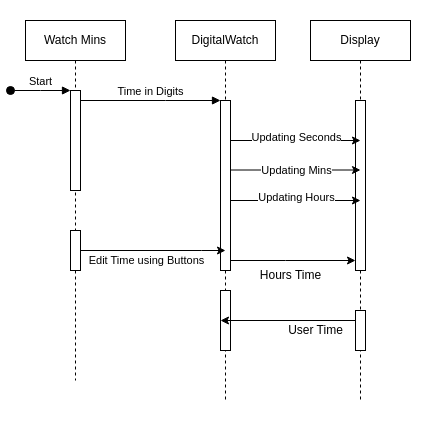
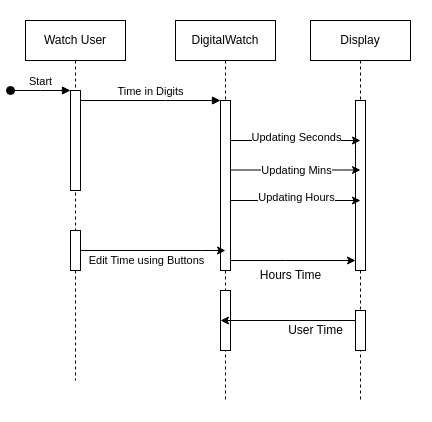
  <mxCell id="0" />
  <mxCell id="1" parent="0" />
- <mxCell id="2" value="Watch Mins" style="shape=umlLifeline;perimeter=lifelinePerimeter;whiteSpace=wrap;html=1;container=0;dropTarget=0;collapsible=0;recursiveResize=0;outlineConnect=0;portConstraint=eastwest;newEdgeStyle={&quot;edgeStyle&quot;:&quot;elbowEdgeStyle&quot;,&quot;elbow&quot;:&quot;vertical&quot;,&quot;curved&quot;:0,&quot;rounded&quot;:0};" parent="1" vertex="1"><mxGeometry x="20" y="20" width="100" height="360" as="geometry" /></mxCell>
+ <mxCell id="2" value="Watch User" style="shape=umlLifeline;perimeter=lifelinePerimeter;whiteSpace=wrap;html=1;container=0;dropTarget=0;collapsible=0;recursiveResize=0;outlineConnect=0;portConstraint=eastwest;newEdgeStyle={&quot;edgeStyle&quot;:&quot;elbowEdgeStyle&quot;,&quot;elbow&quot;:&quot;vertical&quot;,&quot;curved&quot;:0,&quot;rounded&quot;:0};" parent="1" vertex="1"><mxGeometry x="20" y="20" width="100" height="360" as="geometry" /></mxCell>
  <mxCell id="3" value="" style="html=1;points=[];perimeter=orthogonalPerimeter;outlineConnect=0;targetShapes=umlLifeline;portConstraint=eastwest;newEdgeStyle={&quot;edgeStyle&quot;:&quot;elbowEdgeStyle&quot;,&quot;elbow&quot;:&quot;vertical&quot;,&quot;curved&quot;:0,&quot;rounded&quot;:0};" parent="2" vertex="1"><mxGeometry x="45" y="70" width="10" height="100" as="geometry" /></mxCell>
  <mxCell id="4" value="Start" style="html=1;verticalAlign=bottom;startArrow=oval;endArrow=block;startSize=8;edgeStyle=elbowEdgeStyle;elbow=vertical;curved=0;rounded=0;" parent="2" target="3" edge="1"><mxGeometry relative="1" as="geometry"><mxPoint x="-15" y="70" as="sourcePoint" /></mxGeometry></mxCell>
  <mxCell id="5" value="" style="html=1;points=[];perimeter=orthogonalPerimeter;outlineConnect=0;targetShapes=umlLifeline;portConstraint=eastwest;newEdgeStyle={&quot;edgeStyle&quot;:&quot;elbowEdgeStyle&quot;,&quot;elbow&quot;:&quot;vertical&quot;,&quot;curved&quot;:0,&quot;rounded&quot;:0};" vertex="1" parent="2"><mxGeometry x="45" y="210" width="10" height="40" as="geometry" /></mxCell>
  <mxCell id="6" value="DigitalWatch" style="shape=umlLifeline;perimeter=lifelinePerimeter;whiteSpace=wrap;html=1;container=0;dropTarget=0;collapsible=0;recursiveResize=0;outlineConnect=0;portConstraint=eastwest;newEdgeStyle={&quot;edgeStyle&quot;:&quot;elbowEdgeStyle&quot;,&quot;elbow&quot;:&quot;vertical&quot;,&quot;curved&quot;:0,&quot;rounded&quot;:0};" parent="1" vertex="1"><mxGeometry x="170" y="20" width="100" height="380" as="geometry" /></mxCell>
  <mxCell id="7" value="" style="html=1;points=[];perimeter=orthogonalPerimeter;outlineConnect=0;targetShapes=umlLifeline;portConstraint=eastwest;newEdgeStyle={&quot;edgeStyle&quot;:&quot;elbowEdgeStyle&quot;,&quot;elbow&quot;:&quot;vertical&quot;,&quot;curved&quot;:0,&quot;rounded&quot;:0};" parent="6" vertex="1"><mxGeometry x="45" y="80" width="10" height="170" as="geometry" /></mxCell>
  <mxCell id="8" value="Time in Digits" style="html=1;verticalAlign=bottom;endArrow=block;edgeStyle=elbowEdgeStyle;elbow=vertical;curved=0;rounded=0;" parent="1" source="3" target="7" edge="1"><mxGeometry relative="1" as="geometry"><mxPoint x="175" y="110" as="sourcePoint" /><Array as="points"><mxPoint x="160" y="100" /></Array></mxGeometry></mxCell>
  <mxCell id="9" value="Display" style="shape=umlLifeline;perimeter=lifelinePerimeter;whiteSpace=wrap;html=1;container=0;dropTarget=0;collapsible=0;recursiveResize=0;outlineConnect=0;portConstraint=eastwest;newEdgeStyle={&quot;edgeStyle&quot;:&quot;elbowEdgeStyle&quot;,&quot;elbow&quot;:&quot;vertical&quot;,&quot;curved&quot;:0,&quot;rounded&quot;:0};" vertex="1" parent="1"><mxGeometry x="305" y="20" width="100" height="380" as="geometry" /></mxCell>
  <mxCell id="10" value="" style="html=1;points=[];perimeter=orthogonalPerimeter;outlineConnect=0;targetShapes=umlLifeline;portConstraint=eastwest;newEdgeStyle={&quot;edgeStyle&quot;:&quot;elbowEdgeStyle&quot;,&quot;elbow&quot;:&quot;vertical&quot;,&quot;curved&quot;:0,&quot;rounded&quot;:0};" vertex="1" parent="9"><mxGeometry x="45" y="80" width="10" height="170" as="geometry" /></mxCell>
  <mxCell id="11" value="" style="edgeStyle=elbowEdgeStyle;rounded=0;orthogonalLoop=1;jettySize=auto;html=1;elbow=vertical;curved=0;" edge="1" parent="1" source="7"><mxGeometry relative="1" as="geometry"><mxPoint x="355" y="140" as="targetPoint" /><Array as="points"><mxPoint x="280" y="140" /></Array></mxGeometry></mxCell>
  <mxCell id="12" value="Updating Seconds" style="edgeLabel;html=1;align=center;verticalAlign=middle;resizable=0;points=[];" vertex="1" connectable="0" parent="11"><mxGeometry x="-0.382" y="4" relative="1" as="geometry"><mxPoint x="25" as="offset" /></mxGeometry></mxCell>
  <mxCell id="13" value="" style="edgeStyle=elbowEdgeStyle;rounded=0;orthogonalLoop=1;jettySize=auto;html=1;elbow=vertical;curved=0;" edge="1" parent="1"><mxGeometry relative="1" as="geometry"><mxPoint x="225" y="169.5" as="sourcePoint" /><mxPoint x="355" y="169.5" as="targetPoint" /><Array as="points"><mxPoint x="280" y="169.5" /></Array></mxGeometry></mxCell>
  <mxCell id="14" value="Updating Mins" style="edgeLabel;html=1;align=center;verticalAlign=middle;resizable=0;points=[];" vertex="1" connectable="0" parent="13"><mxGeometry x="-0.382" y="4" relative="1" as="geometry"><mxPoint x="25" y="4" as="offset" /></mxGeometry></mxCell>
  <mxCell id="15" value="" style="edgeStyle=elbowEdgeStyle;rounded=0;orthogonalLoop=1;jettySize=auto;html=1;elbow=vertical;curved=0;" edge="1" parent="1"><mxGeometry relative="1" as="geometry"><mxPoint x="225" y="200" as="sourcePoint" /><mxPoint x="355" y="200" as="targetPoint" /><Array as="points"><mxPoint x="280" y="200" /></Array></mxGeometry></mxCell>
  <mxCell id="16" value="Updating Hours" style="edgeLabel;html=1;align=center;verticalAlign=middle;resizable=0;points=[];" vertex="1" connectable="0" parent="15"><mxGeometry x="-0.382" y="4" relative="1" as="geometry"><mxPoint x="25" as="offset" /></mxGeometry></mxCell>
  <mxCell id="17" value="" style="edgeStyle=elbowEdgeStyle;rounded=0;orthogonalLoop=1;jettySize=auto;html=1;elbow=vertical;curved=0;exitX=0.5;exitY=0.2;exitDx=0;exitDy=0;exitPerimeter=0;" edge="1" parent="1"><mxGeometry relative="1" as="geometry"><mxPoint x="75" y="250" as="sourcePoint" /><mxPoint x="220" y="250" as="targetPoint" /><Array as="points"><mxPoint x="196" y="250" /><mxPoint x="156" y="230" /></Array></mxGeometry></mxCell>
  <mxCell id="18" value="Edit Time using Buttons" style="edgeLabel;html=1;align=center;verticalAlign=middle;resizable=0;points=[];" vertex="1" connectable="0" parent="17"><mxGeometry x="-0.128" y="2" relative="1" as="geometry"><mxPoint x="2" y="11" as="offset" /></mxGeometry></mxCell>
  <mxCell id="19" value="" style="html=1;points=[];perimeter=orthogonalPerimeter;outlineConnect=0;targetShapes=umlLifeline;portConstraint=eastwest;newEdgeStyle={&quot;edgeStyle&quot;:&quot;elbowEdgeStyle&quot;,&quot;elbow&quot;:&quot;vertical&quot;,&quot;curved&quot;:0,&quot;rounded&quot;:0};" vertex="1" parent="1"><mxGeometry x="215" y="290" width="10" height="60" as="geometry" /></mxCell>
  <mxCell id="20" value="" style="edgeStyle=elbowEdgeStyle;rounded=0;orthogonalLoop=1;jettySize=auto;html=1;elbow=vertical;curved=0;" edge="1" parent="1" source="7" target="10"><mxGeometry relative="1" as="geometry"><mxPoint x="335" y="265" as="sourcePoint" /><mxPoint x="190" y="265" as="targetPoint" /><Array as="points"><mxPoint x="280" y="260" /></Array></mxGeometry></mxCell>
  <mxCell id="21" value="Hours Time" style="text;html=1;align=center;verticalAlign=middle;resizable=0;points=[];autosize=1;strokeColor=none;fillColor=none;" vertex="1" parent="1"><mxGeometry x="240" y="260" width="90" height="30" as="geometry" /></mxCell>
  <mxCell id="22" value="" style="edgeStyle=elbowEdgeStyle;rounded=0;orthogonalLoop=1;jettySize=auto;html=1;elbow=vertical;curved=0;" edge="1" parent="1"><mxGeometry relative="1" as="geometry"><mxPoint x="360" y="320" as="sourcePoint" /><mxPoint x="215" y="320" as="targetPoint" /></mxGeometry></mxCell>
  <mxCell id="23" value="User Time" style="text;html=1;align=center;verticalAlign=middle;resizable=0;points=[];autosize=1;strokeColor=none;fillColor=none;" vertex="1" parent="1"><mxGeometry x="260" y="315" width="100" height="30" as="geometry" /></mxCell>
  <mxCell id="24" value="" style="html=1;points=[];perimeter=orthogonalPerimeter;outlineConnect=0;targetShapes=umlLifeline;portConstraint=eastwest;newEdgeStyle={&quot;edgeStyle&quot;:&quot;elbowEdgeStyle&quot;,&quot;elbow&quot;:&quot;vertical&quot;,&quot;curved&quot;:0,&quot;rounded&quot;:0};" vertex="1" parent="1"><mxGeometry x="350" y="310" width="10" height="40" as="geometry" /></mxCell>
